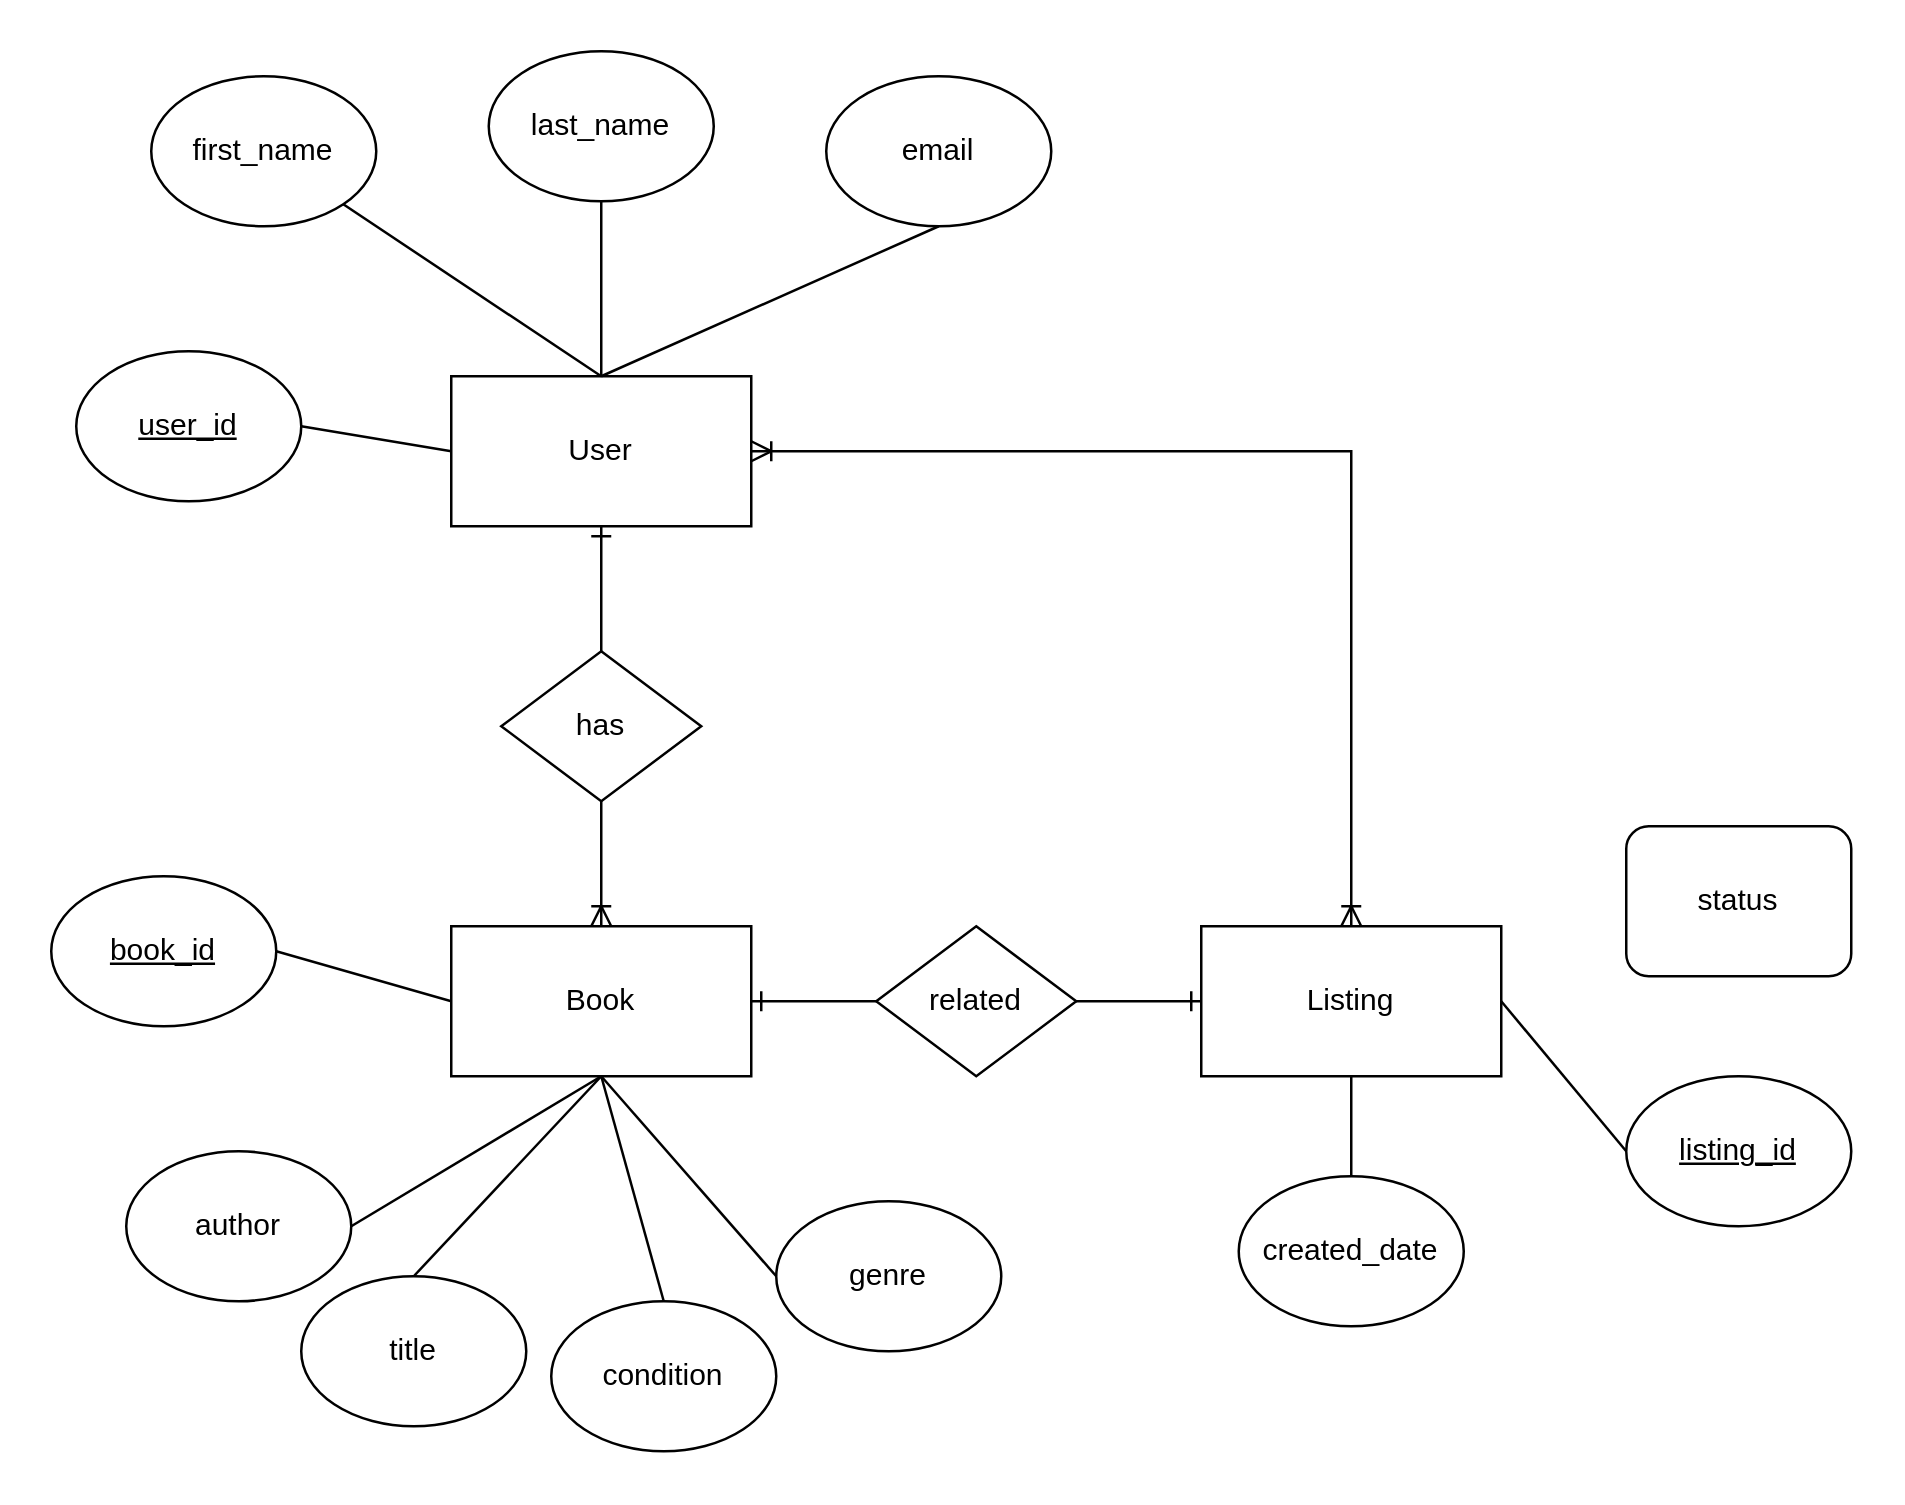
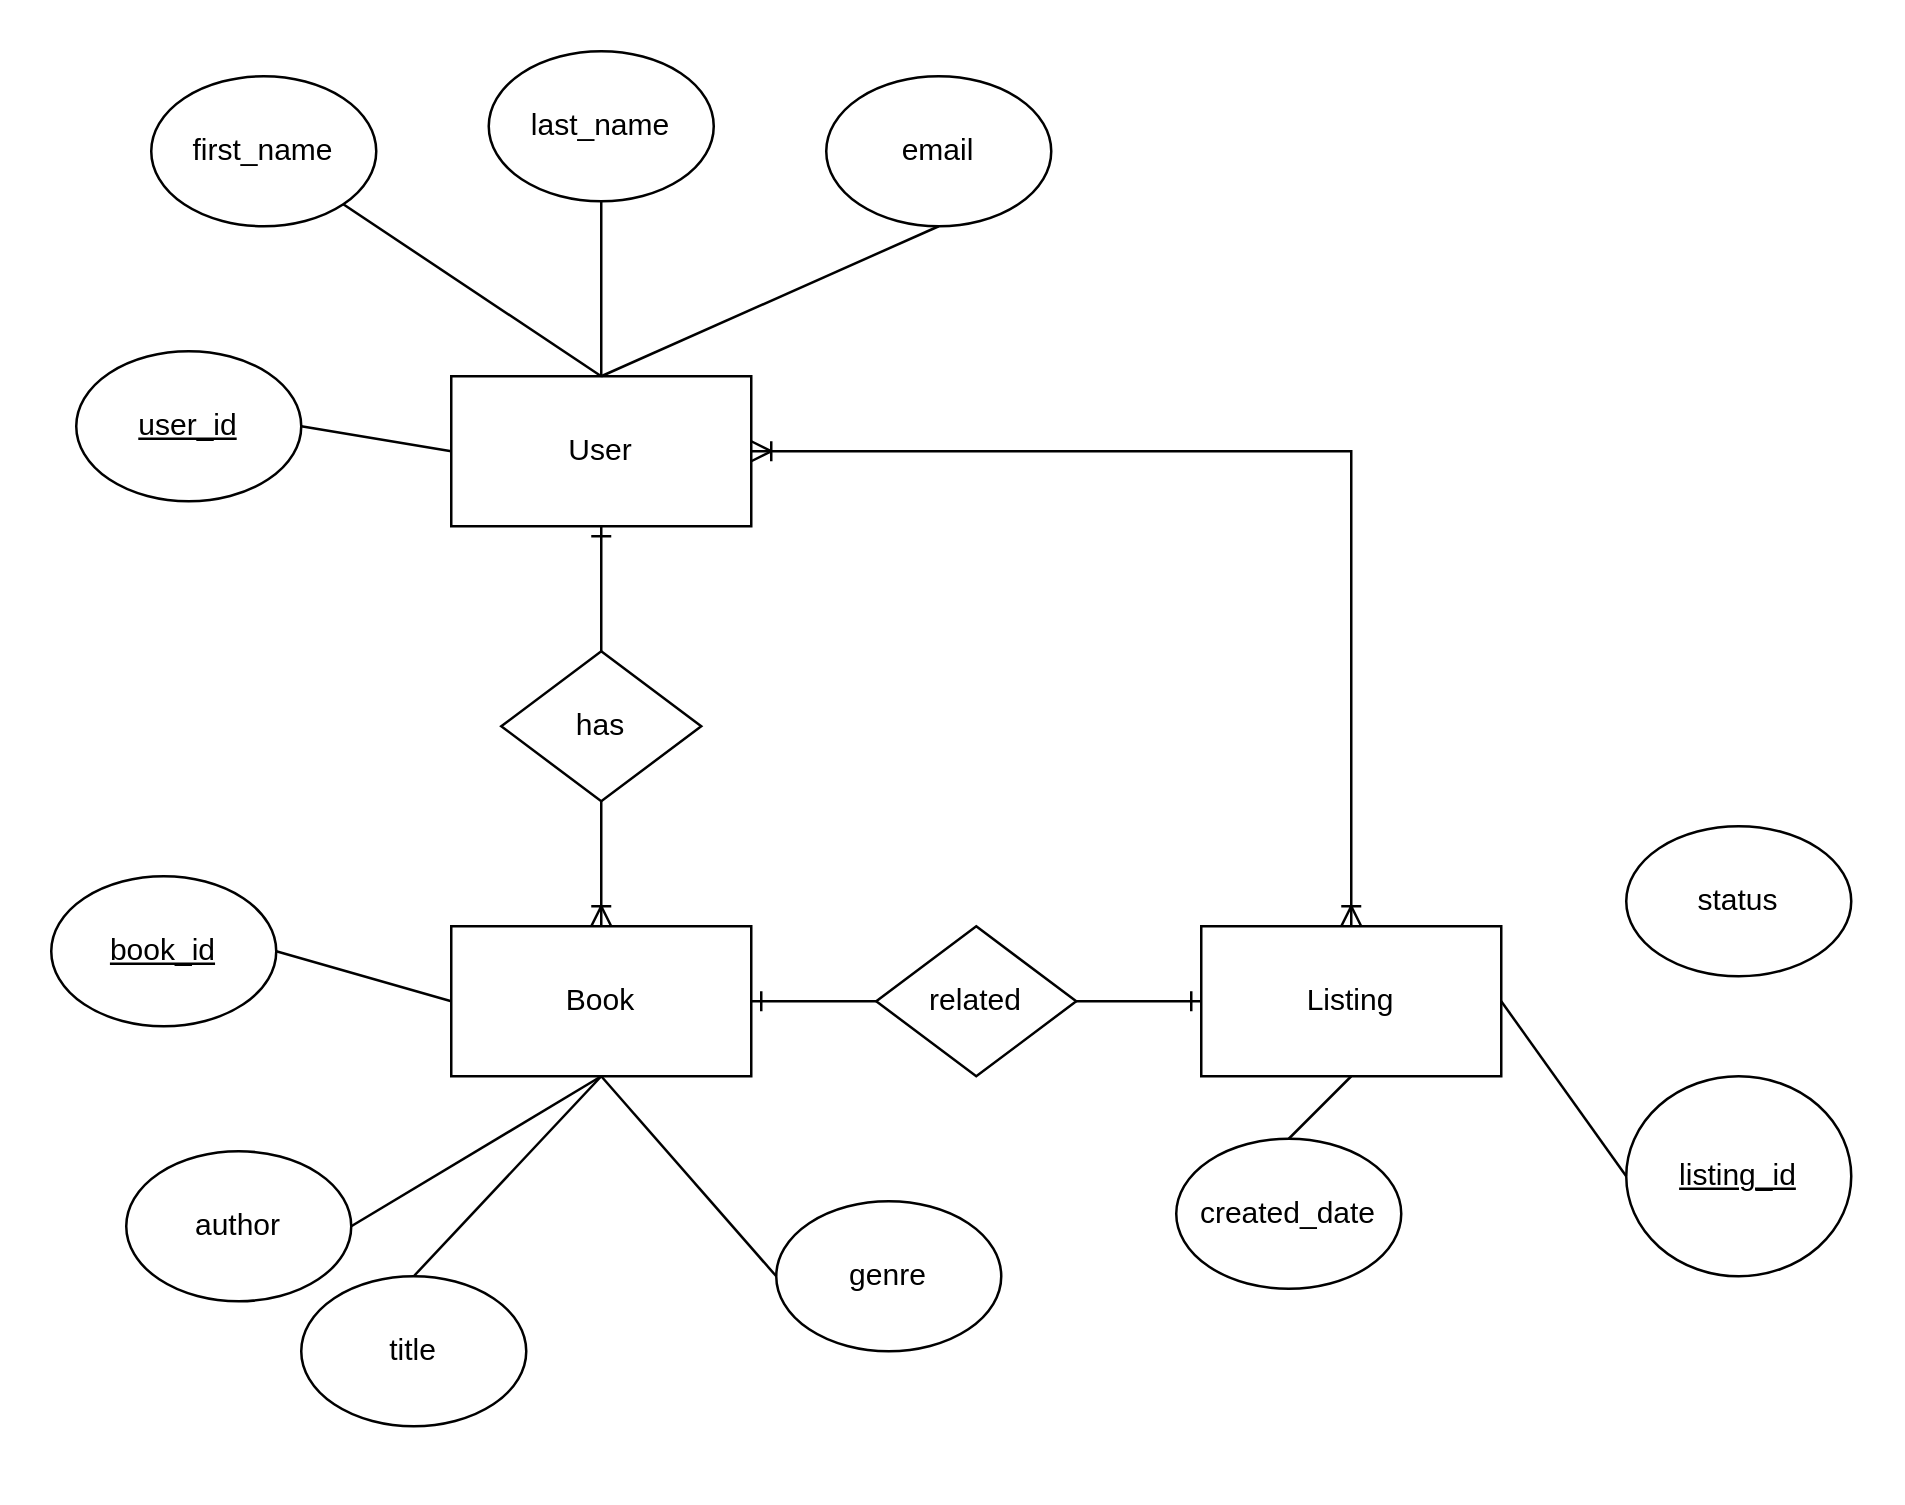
  <mxCell id="0" />
  <mxCell id="1" parent="0" />
  <mxCell id="2" style="edgeStyle=orthogonalEdgeStyle;rounded=0;orthogonalLoop=1;jettySize=auto;html=1;entryX=0.5;entryY=0;entryDx=0;entryDy=0;endArrow=ERoneToMany;endFill=0;startArrow=ERone;startFill=0;" parent="1" source="4" target="7" edge="1"><mxGeometry relative="1" as="geometry" /></mxCell>
  <mxCell id="3" style="edgeStyle=orthogonalEdgeStyle;rounded=0;orthogonalLoop=1;jettySize=auto;html=1;exitX=1;exitY=0.5;exitDx=0;exitDy=0;entryX=0.5;entryY=0;entryDx=0;entryDy=0;endArrow=ERoneToMany;endFill=0;startArrow=ERoneToMany;startFill=0;" edge="1" parent="1" source="4" target="6"><mxGeometry relative="1" as="geometry" /></mxCell>
  <mxCell id="4" value="User" style="rounded=0;whiteSpace=wrap;html=1;" parent="1" vertex="1"><mxGeometry x="180" y="150" width="120" height="60" as="geometry" /></mxCell>
  <mxCell id="5" style="edgeStyle=orthogonalEdgeStyle;rounded=0;orthogonalLoop=1;jettySize=auto;html=1;exitX=0;exitY=0.5;exitDx=0;exitDy=0;entryX=1;entryY=0.5;entryDx=0;entryDy=0;endArrow=ERone;endFill=0;startArrow=ERone;startFill=0;" parent="1" source="6" target="7" edge="1"><mxGeometry relative="1" as="geometry" /></mxCell>
  <mxCell id="6" value="Listing" style="rounded=0;whiteSpace=wrap;html=1;" parent="1" vertex="1"><mxGeometry x="480" y="370" width="120" height="60" as="geometry" /></mxCell>
  <mxCell id="7" value="Book" style="rounded=0;whiteSpace=wrap;html=1;" parent="1" vertex="1"><mxGeometry x="180" y="370" width="120" height="60" as="geometry" /></mxCell>
  <mxCell id="8" value="first_name" style="ellipse;whiteSpace=wrap;html=1;" parent="1" vertex="1"><mxGeometry x="60" y="30" width="90" height="60" as="geometry" /></mxCell>
  <mxCell id="9" value="last_name" style="ellipse;whiteSpace=wrap;html=1;" parent="1" vertex="1"><mxGeometry x="195" width="90" height="60" as="geometry" y="20" /></mxCell>
  <mxCell id="10" value="email" style="ellipse;whiteSpace=wrap;html=1;" parent="1" vertex="1"><mxGeometry x="330" y="30" width="90" height="60" as="geometry" /></mxCell>
  <mxCell id="11" value="" style="endArrow=none;html=1;rounded=0;entryX=0.5;entryY=1;entryDx=0;entryDy=0;exitX=0.5;exitY=0;exitDx=0;exitDy=0;" parent="1" source="4" target="10" edge="1"><mxGeometry width="50" height="50" relative="1" as="geometry"><mxPoint x="440" y="280" as="sourcePoint" /><mxPoint x="490" y="230" as="targetPoint" /></mxGeometry></mxCell>
  <mxCell id="12" value="" style="endArrow=none;html=1;rounded=0;entryX=0.5;entryY=1;entryDx=0;entryDy=0;exitX=0.5;exitY=0;exitDx=0;exitDy=0;" parent="1" source="4" target="9" edge="1"><mxGeometry width="50" height="50" relative="1" as="geometry"><mxPoint x="250" y="160" as="sourcePoint" /><mxPoint x="385" y="100" as="targetPoint" /></mxGeometry></mxCell>
  <mxCell id="13" value="" style="endArrow=none;html=1;rounded=0;entryX=1;entryY=1;entryDx=0;entryDy=0;" parent="1" target="8" edge="1"><mxGeometry width="50" height="50" relative="1" as="geometry"><mxPoint x="240" y="150" as="sourcePoint" /><mxPoint x="250" y="90" as="targetPoint" /></mxGeometry></mxCell>
  <mxCell id="14" value="title" style="ellipse;whiteSpace=wrap;html=1;" parent="1" vertex="1"><mxGeometry x="120" y="510" width="90" height="60" as="geometry" /></mxCell>
  <mxCell id="15" value="author" style="ellipse;whiteSpace=wrap;html=1;" parent="1" vertex="1"><mxGeometry y="460" width="90" height="60" as="geometry" x="50" /></mxCell>
- <mxCell id="16" value="condition" style="ellipse;whiteSpace=wrap;html=1;" parent="1" vertex="1"><mxGeometry x="220" y="520" width="90" height="60" as="geometry" /></mxCell>
  <mxCell id="17" value="genre" style="ellipse;whiteSpace=wrap;html=1;" parent="1" vertex="1"><mxGeometry x="310" y="480" width="90" height="60" as="geometry" /></mxCell>
  <mxCell id="18" value="user_id" style="ellipse;whiteSpace=wrap;html=1;fontStyle=4" parent="1" vertex="1"><mxGeometry x="30" y="140" width="90" height="60" as="geometry" /></mxCell>
  <mxCell id="19" value="" style="endArrow=none;html=1;rounded=0;entryX=1;entryY=0.5;entryDx=0;entryDy=0;exitX=0;exitY=0.5;exitDx=0;exitDy=0;" parent="1" source="4" target="18" edge="1"><mxGeometry width="50" height="50" relative="1" as="geometry"><mxPoint x="250" y="160" as="sourcePoint" /><mxPoint x="147" y="91" as="targetPoint" /></mxGeometry></mxCell>
  <mxCell id="20" value="" style="endArrow=none;html=1;rounded=0;entryX=0.5;entryY=1;entryDx=0;entryDy=0;exitX=0;exitY=0.5;exitDx=0;exitDy=0;" parent="1" source="17" target="7" edge="1"><mxGeometry width="50" height="50" relative="1" as="geometry"><mxPoint x="440" y="490" as="sourcePoint" /><mxPoint x="490" y="440" as="targetPoint" /></mxGeometry></mxCell>
- <mxCell id="21" value="" style="endArrow=none;html=1;rounded=0;entryX=0.5;entryY=1;entryDx=0;entryDy=0;exitX=0.5;exitY=0;exitDx=0;exitDy=0;" parent="1" source="16" target="7" edge="1"><mxGeometry width="50" height="50" relative="1" as="geometry"><mxPoint x="360" y="500" as="sourcePoint" /><mxPoint x="250" y="440" as="targetPoint" /></mxGeometry></mxCell>
  <mxCell id="22" value="" style="endArrow=none;html=1;rounded=0;entryX=0.5;entryY=1;entryDx=0;entryDy=0;exitX=0.5;exitY=0;exitDx=0;exitDy=0;" parent="1" source="14" target="7" edge="1"><mxGeometry width="50" height="50" relative="1" as="geometry"><mxPoint x="305" y="540" as="sourcePoint" /><mxPoint x="250" y="440" as="targetPoint" /></mxGeometry></mxCell>
  <mxCell id="23" value="" style="endArrow=none;html=1;rounded=0;entryX=0.5;entryY=1;entryDx=0;entryDy=0;exitX=1;exitY=0.5;exitDx=0;exitDy=0;" parent="1" source="15" target="7" edge="1"><mxGeometry width="50" height="50" relative="1" as="geometry"><mxPoint x="175" y="540" as="sourcePoint" /><mxPoint x="250" y="440" as="targetPoint" /></mxGeometry></mxCell>
  <mxCell id="24" value="book_id" style="ellipse;whiteSpace=wrap;html=1;fontStyle=4" parent="1" vertex="1"><mxGeometry x="20" y="350" width="90" height="60" as="geometry" /></mxCell>
  <mxCell id="25" value="" style="endArrow=none;html=1;rounded=0;entryX=0;entryY=0.5;entryDx=0;entryDy=0;exitX=1;exitY=0.5;exitDx=0;exitDy=0;" parent="1" source="24" target="7" edge="1"><mxGeometry width="50" height="50" relative="1" as="geometry"><mxPoint x="130" y="500" as="sourcePoint" /><mxPoint x="250" y="440" as="targetPoint" /></mxGeometry></mxCell>
- <mxCell id="26" value="listing_id" style="ellipse;whiteSpace=wrap;html=1;fontStyle=4" parent="1" vertex="1"><mxGeometry x="650" y="430" width="90" height="60" as="geometry" /></mxCell>
- <mxCell id="27" value="created_date" style="ellipse;whiteSpace=wrap;html=1;" parent="1" vertex="1"><mxGeometry x="495" y="470" width="90" height="60" as="geometry" /></mxCell>
+ <mxCell id="26" value="listing_id" style="ellipse;whiteSpace=wrap;html=1;fontStyle=4" parent="1" vertex="1"><mxGeometry x="650" y="430" width="90" height="80" as="geometry" /></mxCell>
+ <mxCell id="27" value="created_date" style="ellipse;whiteSpace=wrap;html=1;" parent="1" vertex="1"><mxGeometry x="470" y="455" width="90" height="60" as="geometry" /></mxCell>
  <mxCell id="28" value="" style="endArrow=none;html=1;rounded=0;entryX=0.5;entryY=1;entryDx=0;entryDy=0;exitX=0.5;exitY=0;exitDx=0;exitDy=0;" parent="1" source="27" target="6" edge="1"><mxGeometry width="50" height="50" relative="1" as="geometry"><mxPoint x="440" y="390" as="sourcePoint" /><mxPoint x="490" y="340" as="targetPoint" /></mxGeometry></mxCell>
  <mxCell id="29" value="" style="endArrow=none;html=1;rounded=0;entryX=1;entryY=0.5;entryDx=0;entryDy=0;exitX=0;exitY=0.5;exitDx=0;exitDy=0;" parent="1" source="26" target="6" edge="1"><mxGeometry width="50" height="50" relative="1" as="geometry"><mxPoint x="585" y="480" as="sourcePoint" /><mxPoint x="550" y="440" as="targetPoint" /></mxGeometry></mxCell>
  <mxCell id="30" value="has" style="rhombus;whiteSpace=wrap;html=1;" parent="1" vertex="1"><mxGeometry x="200" y="260" width="80" height="60" as="geometry" /></mxCell>
  <mxCell id="31" value="related" style="rhombus;whiteSpace=wrap;html=1;" parent="1" vertex="1"><mxGeometry x="350" y="370" width="80" height="60" as="geometry" /></mxCell>
- <mxCell id="32" value="status" style="whiteSpace=wrap;html=1;rounded=1;" vertex="1" parent="1"><mxGeometry x="650" y="330" width="90" height="60" as="geometry" /></mxCell>
+ <mxCell id="32" value="status" style="ellipse;whiteSpace=wrap;html=1;" vertex="1" parent="1"><mxGeometry x="650" y="330" width="90" height="60" as="geometry" /></mxCell>
